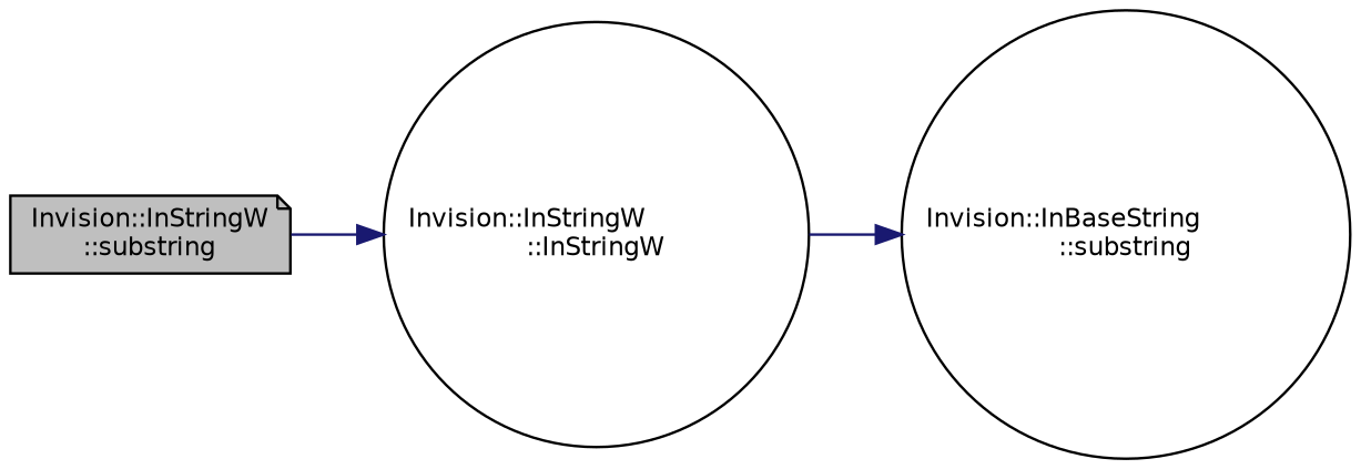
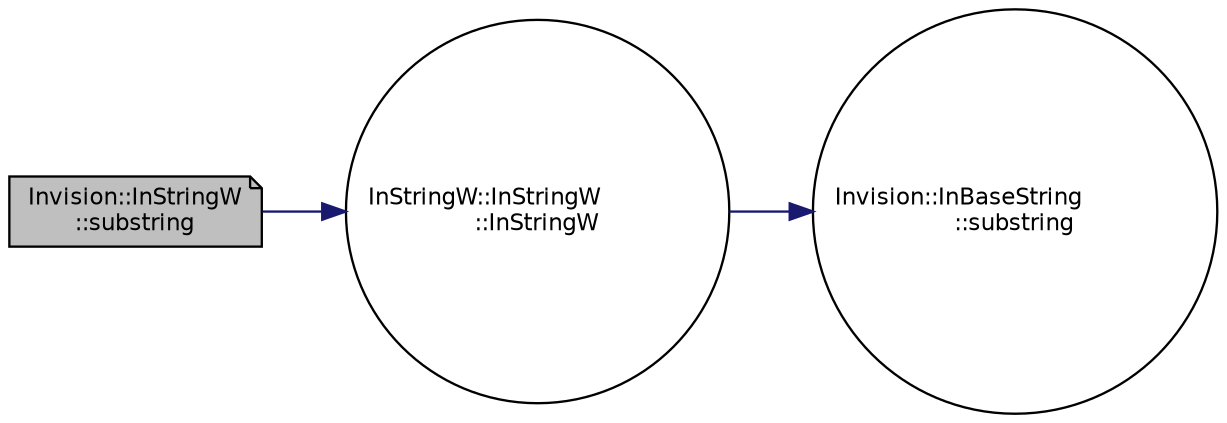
  digraph {
    rankdir=LR
    node [color=black fillcolor=white fontname=Helvetica fontsize=10 shape=circle style=filled]
    edge [color=midnightblue fontname=Helvetica fontsize=10 labelfontname=Helvetica labelfontsize=10 style=solid]
    n1 [fillcolor=grey75 fontcolor=black height=0.2 label="Invision::InStringW\l::substring" shape=note width=0.4]
-   n2 [height=0.2 label="Invision::InStringW\l::InStringW" width=0.4]
+   n2 [height=0.2 label="InStringW::InStringW\l::InStringW" width=0.4]
    n3 [height=0.2 label="Invision::InBaseString\l::substring" width=0.4]
    n1 -> n2
    n2 -> n3
  }
